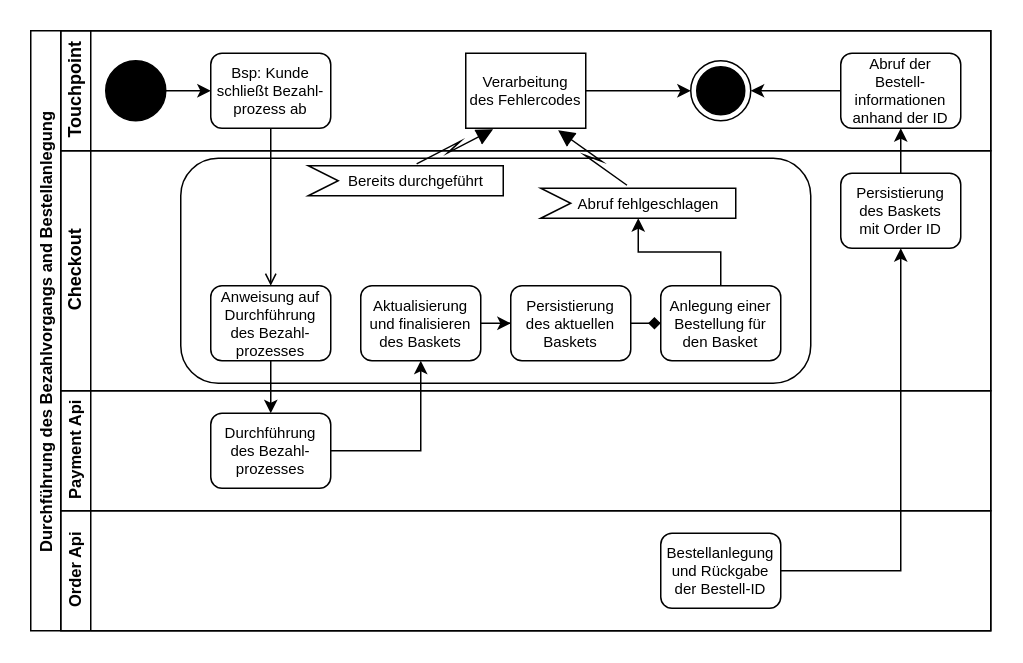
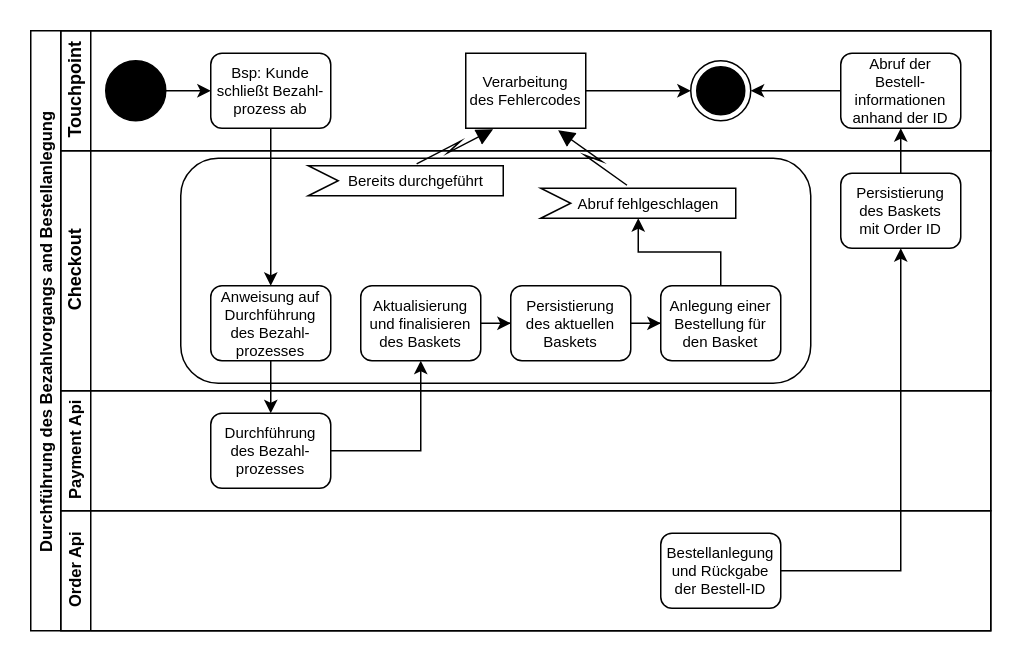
  <mxCell id="0" />
  <mxCell id="1" parent="0" />
  <mxCell id="2" value="Durchführung des Bezahlvorgangs and Bestellanlegung" style="swimlane;childLayout=stackLayout;resizeParent=1;resizeParentMax=0;horizontal=0;startSize=20;horizontalStack=0;fontColor=#000000;strokeColor=#000000;fontSize=11;fillColor=none;" parent="1" vertex="1"><mxGeometry x="20" y="20" width="640" height="400" as="geometry" /></mxCell>
  <mxCell id="3" value="Touchpoint" style="swimlane;html=1;startSize=20;horizontal=0;fontColor=#000000;strokeColor=#000000;fillColor=none;" parent="2" vertex="1"><mxGeometry x="20" width="620" height="80" as="geometry" /></mxCell>
  <mxCell id="4" value="" style="edgeStyle=orthogonalEdgeStyle;rounded=0;orthogonalLoop=1;jettySize=auto;html=1;fontColor=#000000;strokeColor=#000000;" parent="3" source="5" target="6" edge="1"><mxGeometry relative="1" as="geometry" /></mxCell>
  <mxCell id="5" value="" style="ellipse;whiteSpace=wrap;html=1;fontColor=#000000;strokeColor=#000000;fillColor=#000000;" parent="3" vertex="1"><mxGeometry x="30" y="20" width="40" height="40" as="geometry" /></mxCell>
  <mxCell id="6" value="Bsp: Kunde&#10;schließt Bezahl-&#10;prozess ab" style="rounded=1;fontFamily=Helvetica;fontSize=10;fontColor=#000000;align=center;strokeColor=#000000;fillColor=#FFFFFF;" parent="3" vertex="1"><mxGeometry x="100" y="15" width="80" height="50" as="geometry" /></mxCell>
  <mxCell id="7" style="edgeStyle=orthogonalEdgeStyle;rounded=0;orthogonalLoop=1;jettySize=auto;html=1;fontSize=10;fontColor=#000000;strokeColor=#000000;" parent="3" source="8" target="9" edge="1"><mxGeometry relative="1" as="geometry" /></mxCell>
  <mxCell id="8" value="Verarbeitung&#10;des Fehlercodes" style="fontFamily=Helvetica;fontSize=10;fontColor=#000000;align=center;strokeColor=#000000;fillColor=#FFFFFF;rounded=0;" parent="3" vertex="1"><mxGeometry x="270" y="15" width="80" height="50" as="geometry" /></mxCell>
  <mxCell id="9" value="" style="ellipse;html=1;shape=endState;fillColor=#000000;strokeColor=#000000;fontSize=10;fontColor=#000000;" parent="3" vertex="1"><mxGeometry x="420" y="20" width="40" height="40" as="geometry" /></mxCell>
  <mxCell id="10" style="edgeStyle=orthogonalEdgeStyle;rounded=0;orthogonalLoop=1;jettySize=auto;html=1;entryX=1;entryY=0.5;entryDx=0;entryDy=0;fontSize=11;fontColor=#000000;strokeColor=#000000;" parent="3" source="11" target="9" edge="1"><mxGeometry relative="1" as="geometry" /></mxCell>
  <mxCell id="11" value="Abruf der&#10;Bestell-&#10;informationen&#10;anhand der ID" style="rounded=1;fontFamily=Helvetica;fontSize=10;fontColor=#000000;align=center;strokeColor=#000000;fillColor=#FFFFFF;" parent="3" vertex="1"><mxGeometry x="520" y="15" width="80" height="50" as="geometry" /></mxCell>
- <mxCell id="12" style="edgeStyle=orthogonalEdgeStyle;rounded=0;orthogonalLoop=1;jettySize=auto;html=1;fontSize=10;fontColor=#000000;strokeColor=#000000;endArrow=open;" parent="2" source="6" target="17" edge="1"><mxGeometry relative="1" as="geometry"><mxPoint x="160" y="100" as="targetPoint" /></mxGeometry></mxCell>
+ <mxCell id="12" style="edgeStyle=orthogonalEdgeStyle;rounded=0;orthogonalLoop=1;jettySize=auto;html=1;fontSize=10;fontColor=#000000;strokeColor=#000000;" parent="2" source="6" target="17" edge="1"><mxGeometry relative="1" as="geometry"><mxPoint x="160" y="100" as="targetPoint" /></mxGeometry></mxCell>
  <mxCell id="13" value="Checkout" style="swimlane;html=1;startSize=20;horizontal=0;fontColor=#000000;strokeColor=#000000;fillColor=none;" parent="2" vertex="1"><mxGeometry x="20" y="80" width="620" height="160" as="geometry" /></mxCell>
  <mxCell id="14" value="" style="html=1;align=right;verticalAlign=top;rounded=1;absoluteArcSize=1;arcSize=50;dashed=0;spacingTop=10;spacingRight=30;sketch=0;fillStyle=auto;fillColor=none;" vertex="1" parent="13"><mxGeometry x="80" y="5" width="420" height="150" as="geometry" /></mxCell>
  <mxCell id="15" style="edgeStyle=orthogonalEdgeStyle;rounded=0;orthogonalLoop=1;jettySize=auto;html=1;fontSize=11;fontColor=#000000;strokeColor=#000000;" parent="13" source="16" target="19" edge="1"><mxGeometry relative="1" as="geometry"><mxPoint x="300" y="125" as="targetPoint" /></mxGeometry></mxCell>
  <mxCell id="16" value="Aktualisierung&#10;und finalisieren&#10;des Baskets" style="rounded=1;fontFamily=Helvetica;fontSize=10;fontColor=#000000;align=center;strokeColor=#000000;fillColor=#FFFFFF;" parent="13" vertex="1"><mxGeometry x="200" y="90" width="80" height="50" as="geometry" /></mxCell>
  <mxCell id="17" value="Anweisung auf&#10;Durchführung&#10;des Bezahl-&#10;prozesses" style="rounded=1;fontFamily=Helvetica;fontSize=10;fontColor=#000000;align=center;strokeColor=#000000;fillColor=#FFFFFF;" parent="13" vertex="1"><mxGeometry x="100" y="90" width="80" height="50" as="geometry" /></mxCell>
- <mxCell id="18" style="edgeStyle=orthogonalEdgeStyle;rounded=0;orthogonalLoop=1;jettySize=auto;html=1;fontSize=11;fontColor=#000000;strokeColor=#000000;endArrow=diamond;" parent="13" source="19" target="20" edge="1"><mxGeometry relative="1" as="geometry" /></mxCell>
+ <mxCell id="18" style="edgeStyle=orthogonalEdgeStyle;rounded=0;orthogonalLoop=1;jettySize=auto;html=1;fontSize=11;fontColor=#000000;strokeColor=#000000;" parent="13" source="19" target="20" edge="1"><mxGeometry relative="1" as="geometry" /></mxCell>
  <mxCell id="19" value="Persistierung&#10;des aktuellen&#10;Baskets" style="rounded=1;fontFamily=Helvetica;fontSize=10;fontColor=#000000;align=center;strokeColor=#000000;fillColor=#FFFFFF;" parent="13" vertex="1"><mxGeometry x="300" y="90" width="80" height="50" as="geometry" /></mxCell>
  <mxCell id="20" value="Anlegung einer&#10;Bestellung für&#10;den Basket" style="rounded=1;fontFamily=Helvetica;fontSize=10;fontColor=#000000;align=center;strokeColor=#000000;fillColor=#FFFFFF;" parent="13" vertex="1"><mxGeometry x="400" y="90" width="80" height="50" as="geometry" /></mxCell>
  <mxCell id="21" value="Persistierung&#10;des Baskets&#10;mit Order ID" style="rounded=1;fontFamily=Helvetica;fontSize=10;fontColor=#000000;align=center;strokeColor=#000000;fillColor=#FFFFFF;" parent="13" vertex="1"><mxGeometry x="520" y="15" width="80" height="50" as="geometry" /></mxCell>
  <mxCell id="22" value="Bereits durchgeführt" style="shape=mxgraph.infographic.ribbonSimple;notch1=20;notch2=0;align=center;verticalAlign=middle;fontSize=10;fontStyle=0;fillColor=default;flipH=0;spacingRight=0;spacingLeft=14;rounded=1;sketch=0;fillStyle=auto;strokeColor=#000000;fontColor=#000000;" vertex="1" parent="13"><mxGeometry x="165" y="10" width="130" height="20" as="geometry" /></mxCell>
  <mxCell id="23" value="Abruf fehlgeschlagen" style="shape=mxgraph.infographic.ribbonSimple;notch1=20;notch2=0;align=center;verticalAlign=middle;fontSize=10;fontStyle=0;fillColor=default;flipH=0;spacingRight=0;spacingLeft=14;rounded=1;sketch=0;fillStyle=auto;strokeColor=#000000;fontColor=#000000;" vertex="1" parent="13"><mxGeometry x="320" y="25" width="130" height="20" as="geometry" /></mxCell>
  <mxCell id="24" value="Payment Api" style="swimlane;html=1;startSize=20;horizontal=0;fontColor=#000000;strokeColor=#000000;fontSize=11;fillColor=none;" parent="2" vertex="1"><mxGeometry x="20" y="240" width="620" height="80" as="geometry" /></mxCell>
  <mxCell id="25" value="Durchführung&#10;des Bezahl-&#10;prozesses" style="rounded=1;fontFamily=Helvetica;fontSize=10;fontColor=#000000;align=center;strokeColor=#000000;fillColor=#FFFFFF;" parent="24" vertex="1"><mxGeometry x="100" y="15" width="80" height="50" as="geometry" /></mxCell>
  <mxCell id="26" value="Order Api" style="swimlane;html=1;startSize=20;horizontal=0;fontColor=#000000;strokeColor=#000000;fontSize=11;fillColor=none;" parent="2" vertex="1"><mxGeometry x="20" y="320" width="620" height="80" as="geometry" /></mxCell>
  <mxCell id="27" value="Bestellanlegung&#10;und Rückgabe&#10;der Bestell-ID" style="rounded=1;fontFamily=Helvetica;fontSize=10;fontColor=#000000;align=center;strokeColor=#000000;fillColor=#FFFFFF;" parent="26" vertex="1"><mxGeometry x="400" y="15" width="80" height="50" as="geometry" /></mxCell>
  <mxCell id="28" style="edgeStyle=orthogonalEdgeStyle;rounded=0;orthogonalLoop=1;jettySize=auto;html=1;fontSize=11;fontColor=#000000;strokeColor=#000000;" parent="2" source="17" target="25" edge="1"><mxGeometry relative="1" as="geometry" /></mxCell>
  <mxCell id="29" style="edgeStyle=orthogonalEdgeStyle;rounded=0;orthogonalLoop=1;jettySize=auto;html=1;fontSize=11;fontColor=#000000;strokeColor=#000000;" parent="2" source="20" target="23" edge="1"><mxGeometry relative="1" as="geometry" /></mxCell>
  <mxCell id="30" style="edgeStyle=orthogonalEdgeStyle;rounded=0;orthogonalLoop=1;jettySize=auto;html=1;entryX=0.5;entryY=1;entryDx=0;entryDy=0;fontSize=11;fontColor=#000000;strokeColor=#000000;" parent="2" source="27" target="21" edge="1"><mxGeometry relative="1" as="geometry" /></mxCell>
  <mxCell id="31" style="edgeStyle=orthogonalEdgeStyle;rounded=0;orthogonalLoop=1;jettySize=auto;html=1;entryX=0.5;entryY=1;entryDx=0;entryDy=0;fontSize=11;fontColor=#000000;strokeColor=#000000;" parent="2" source="21" target="11" edge="1"><mxGeometry relative="1" as="geometry" /></mxCell>
  <mxCell id="32" style="edgeStyle=orthogonalEdgeStyle;rounded=0;orthogonalLoop=1;jettySize=auto;html=1;exitX=1;exitY=0.5;exitDx=0;exitDy=0;entryX=0.5;entryY=1;entryDx=0;entryDy=0;fontSize=10;fontColor=#000000;strokeColor=#000000;" parent="2" source="25" target="16" edge="1"><mxGeometry relative="1" as="geometry" /></mxCell>
  <mxCell id="33" value="" style="shape=mxgraph.lean_mapping.electronic_info_flow_edge;html=1;rounded=0;fontSize=12;fontColor=#000000;endArrow=classic;endFill=1;strokeColor=#000000;entryX=0.25;entryY=1;entryDx=0;entryDy=0;exitX=0;exitY=0;exitDx=69.5;exitDy=0;exitPerimeter=0;" edge="1" parent="2" source="22" target="8"><mxGeometry width="160" relative="1" as="geometry"><mxPoint x="-19" y="-2590" as="sourcePoint" /><mxPoint x="310" y="70" as="targetPoint" /><Array as="points"><mxPoint x="260" y="100" /></Array></mxGeometry></mxCell>
  <mxCell id="34" value="" style="shape=mxgraph.lean_mapping.electronic_info_flow_edge;html=1;rounded=0;fontSize=12;fontColor=#000000;endArrow=classic;endFill=1;strokeColor=#000000;entryX=0.75;entryY=1;entryDx=0;entryDy=0;exitX=0;exitY=0;exitDx=60;exitDy=0;exitPerimeter=0;" edge="1" parent="2" source="23" target="8"><mxGeometry width="160" relative="1" as="geometry"><mxPoint x="259.5" y="-1290" as="sourcePoint" /><mxPoint x="350" y="70" as="targetPoint" /><Array as="points"><mxPoint x="270" y="110" /></Array></mxGeometry></mxCell>
